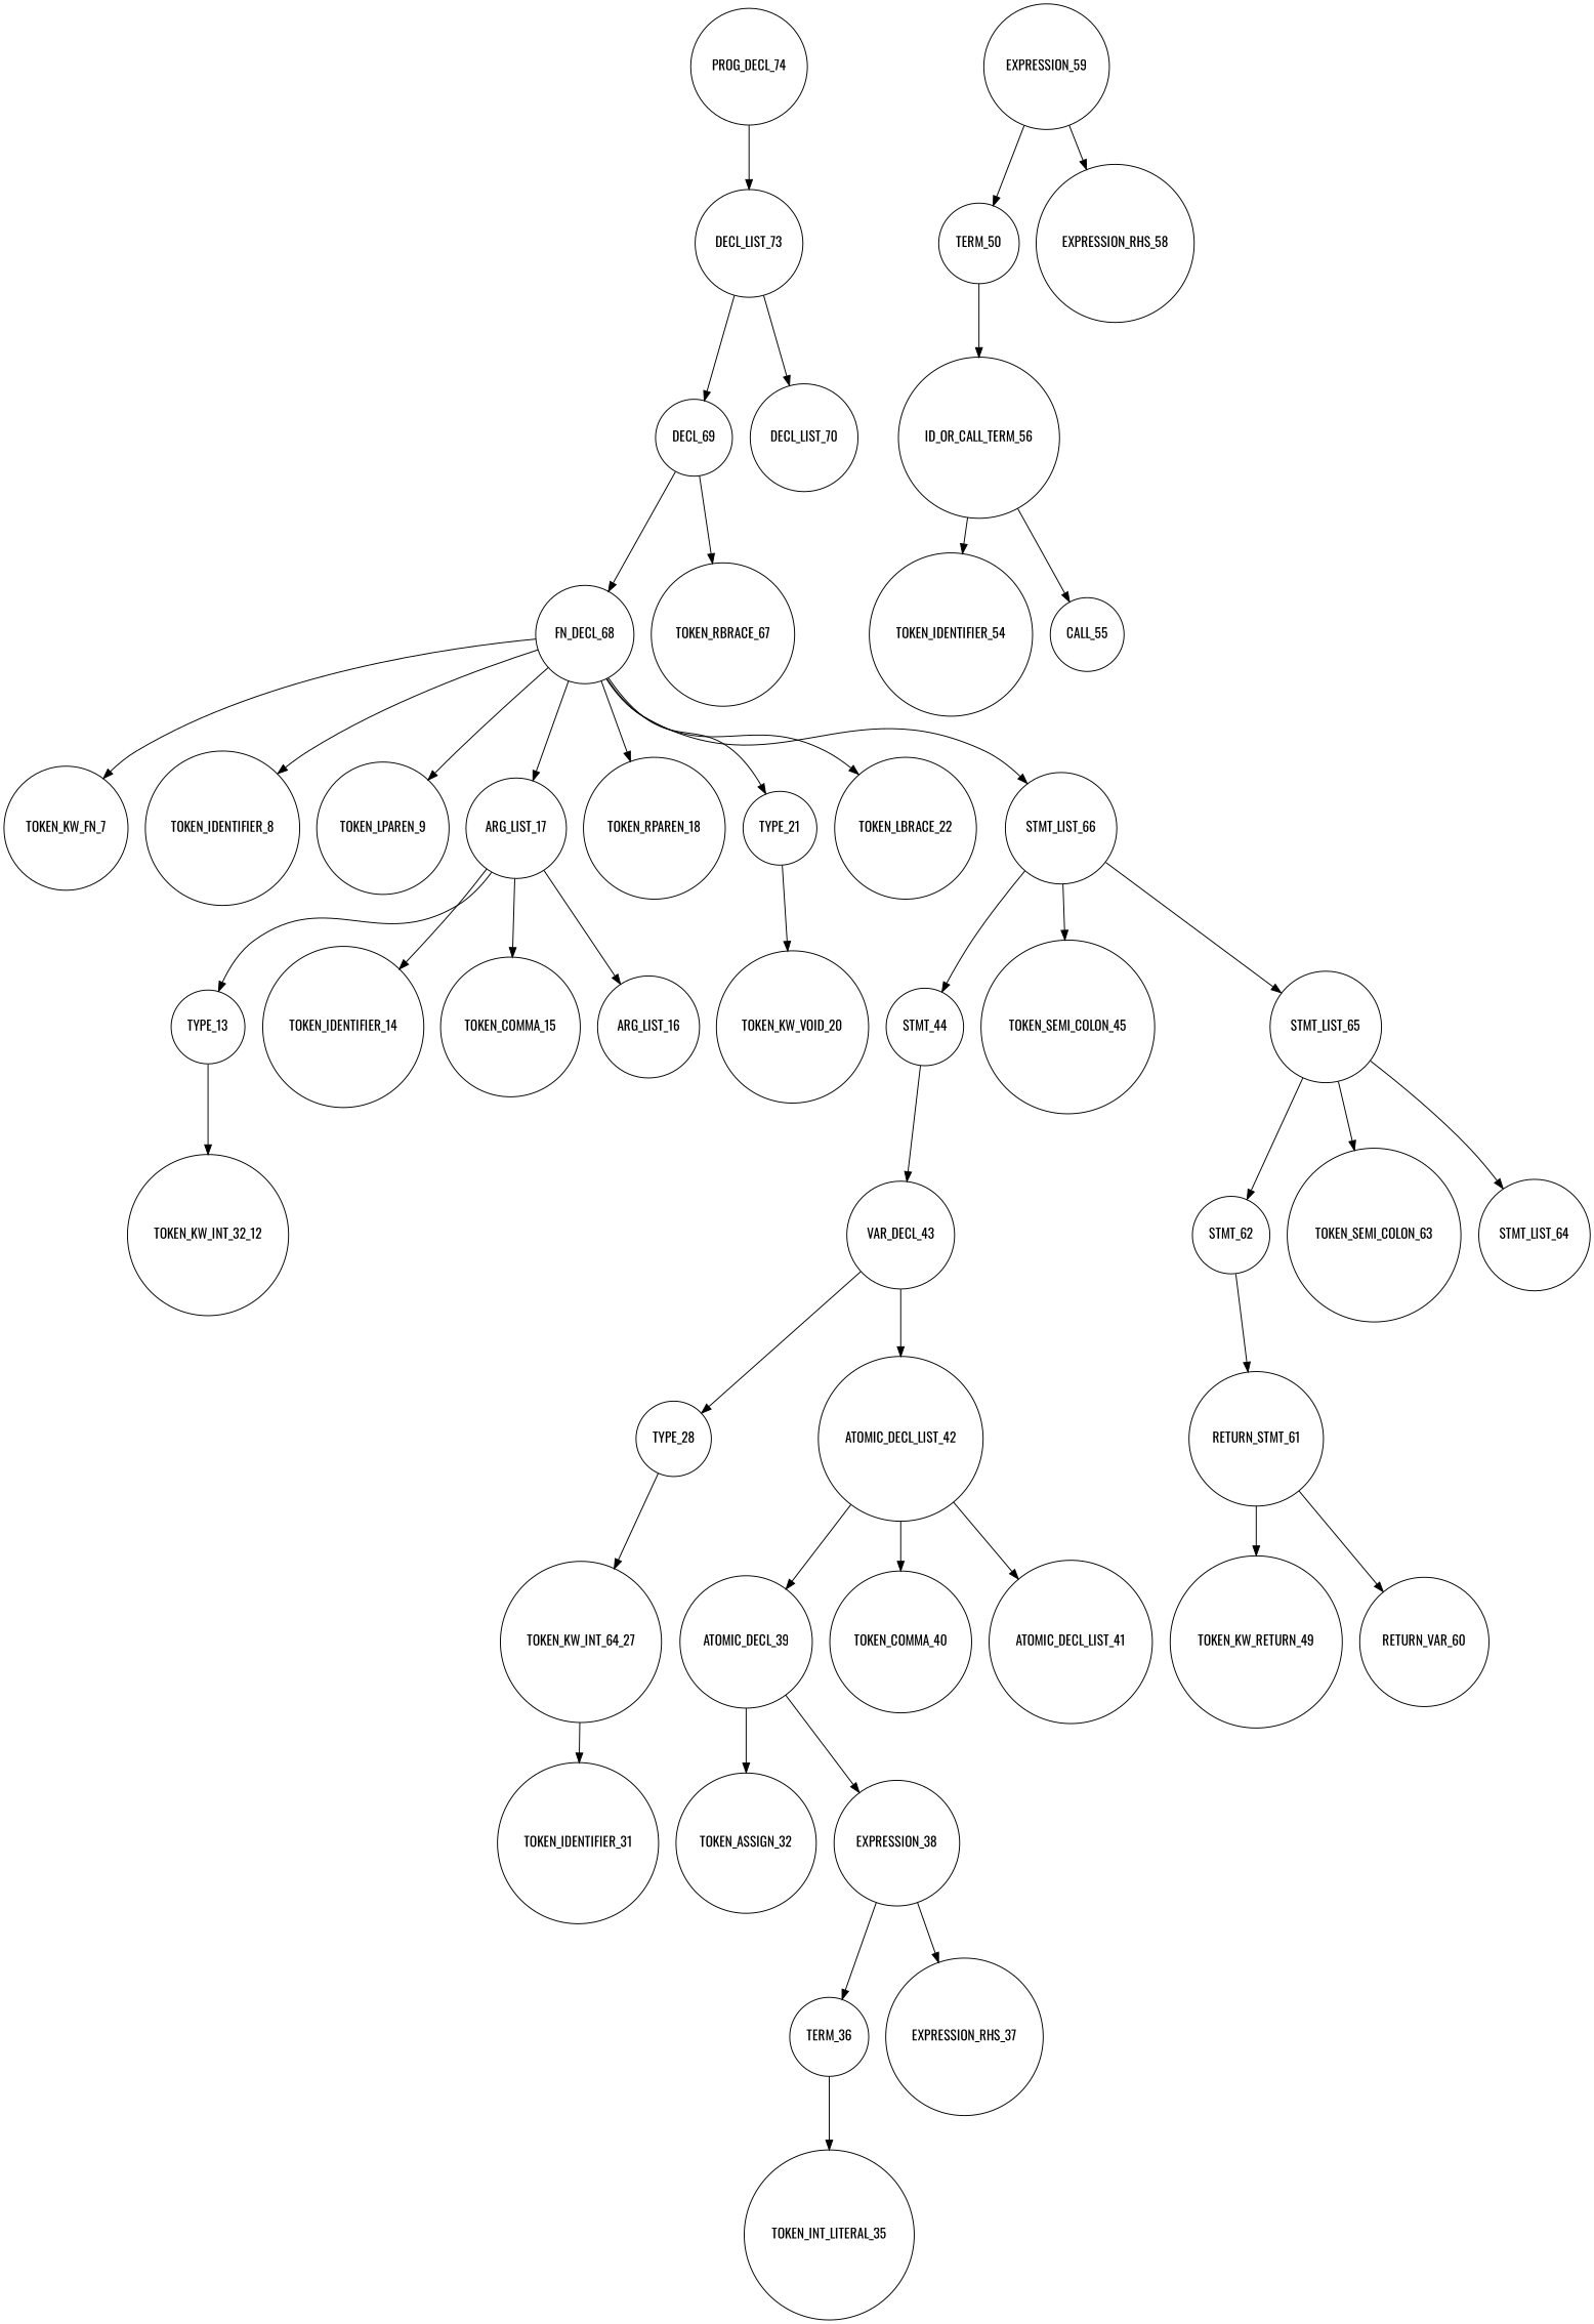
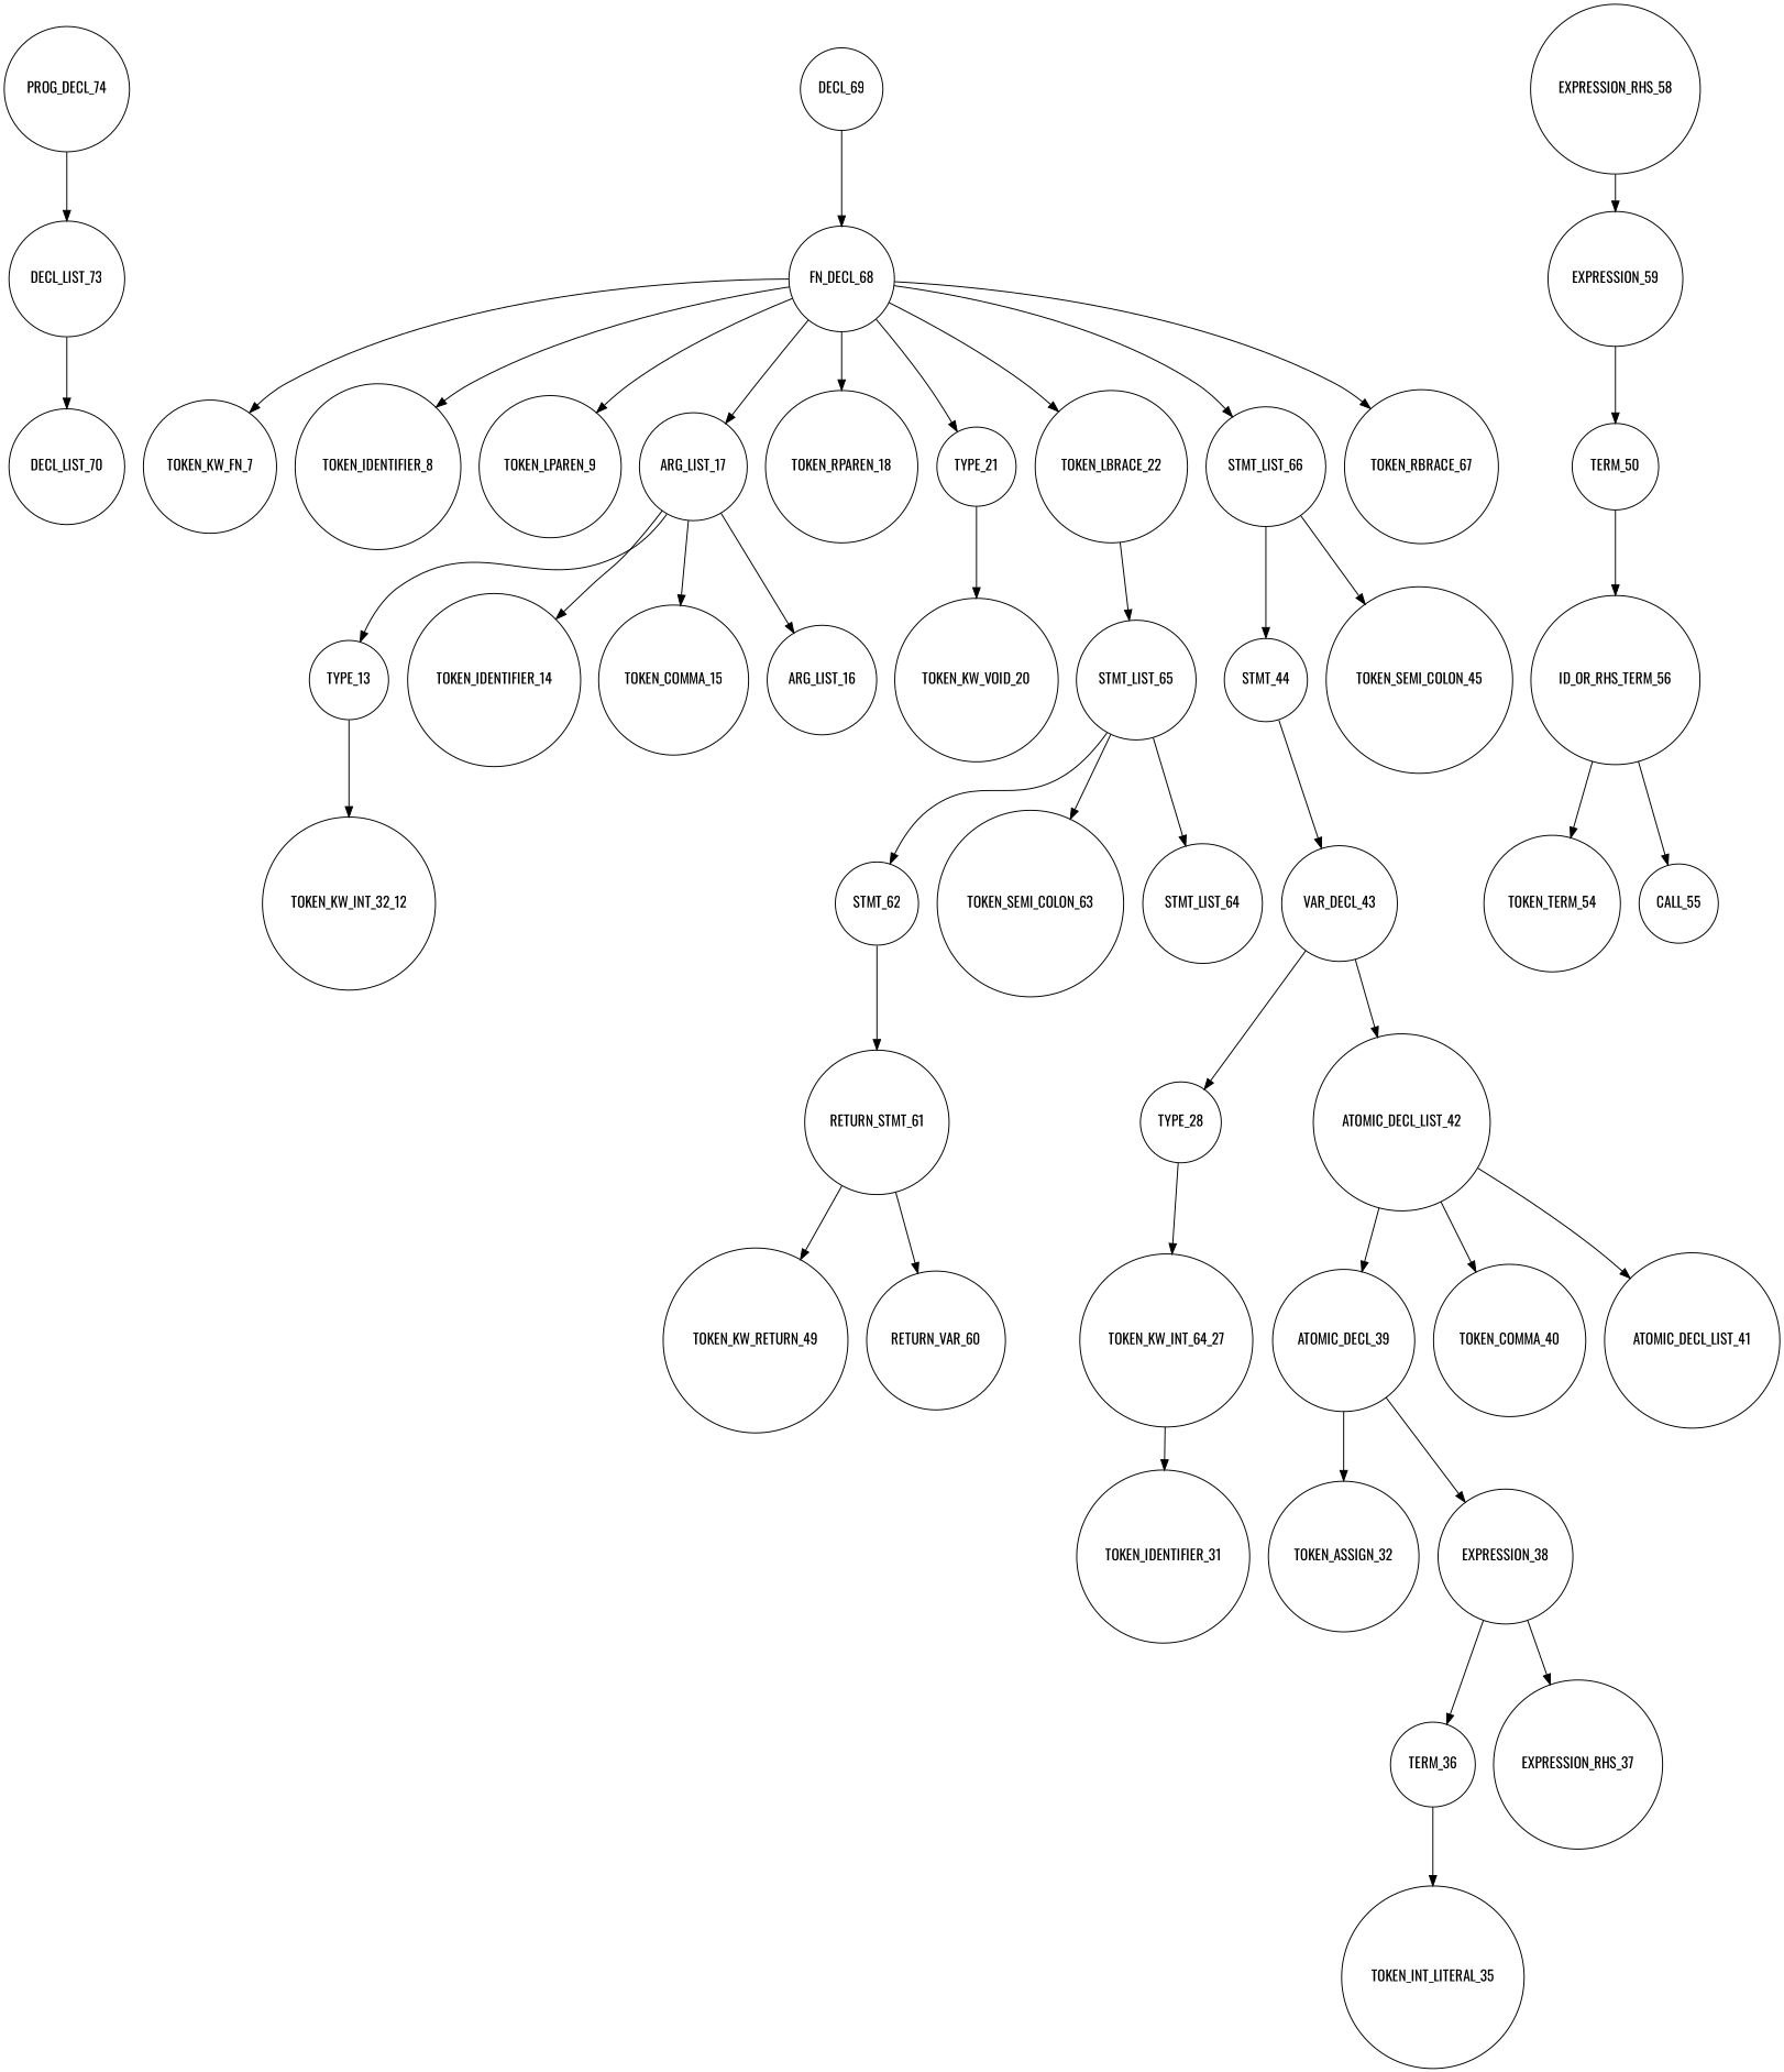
  digraph {
    fontname=Oswald
    node [fontname=Oswald shape=circle]
    edge [fontname=Oswald]
    PROG_DECL_74
    DECL_LIST_73
    DECL_69
    DECL_LIST_70
    FN_DECL_68
    TOKEN_KW_FN_7
    TOKEN_IDENTIFIER_8
    TOKEN_LPAREN_9
    ARG_LIST_17
    TOKEN_RPAREN_18
    TYPE_21
    TOKEN_LBRACE_22
    STMT_LIST_66
    TOKEN_RBRACE_67
    TYPE_13
    TOKEN_IDENTIFIER_14
    TOKEN_COMMA_15
    ARG_LIST_16
    TOKEN_KW_VOID_20
    STMT_44
    TOKEN_SEMI_COLON_45
    STMT_LIST_65
    TOKEN_KW_INT_32_12
    VAR_DECL_43
    STMT_62
    TOKEN_SEMI_COLON_63
    STMT_LIST_64
    TYPE_28
    ATOMIC_DECL_LIST_42
    RETURN_STMT_61
    TOKEN_KW_INT_64_27
    ATOMIC_DECL_39
    TOKEN_COMMA_40
    ATOMIC_DECL_LIST_41
    TOKEN_IDENTIFIER_31
    TOKEN_ASSIGN_32
    EXPRESSION_38
    TERM_36
    EXPRESSION_RHS_37
    TOKEN_INT_LITERAL_35
    TOKEN_KW_RETURN_49
    RETURN_VAR_60
    n43 [label=TERM_50]
    EXPRESSION_59
    EXPRESSION_RHS_58
-   ID_OR_CALL_TERM_56
-   TOKEN_IDENTIFIER_54
+   ID_OR_CALL_TERM_56 [label=ID_OR_RHS_TERM_56]
+   TOKEN_IDENTIFIER_54 [label=TOKEN_TERM_54]
    CALL_55
    PROG_DECL_74 -> DECL_LIST_73
-   DECL_LIST_73 -> DECL_69
    DECL_LIST_73 -> DECL_LIST_70
    DECL_69 -> FN_DECL_68
    FN_DECL_68 -> TOKEN_KW_FN_7
    FN_DECL_68 -> TOKEN_IDENTIFIER_8
    FN_DECL_68 -> TOKEN_LPAREN_9
    FN_DECL_68 -> ARG_LIST_17
    FN_DECL_68 -> TOKEN_RPAREN_18
    FN_DECL_68 -> TYPE_21
    FN_DECL_68 -> TOKEN_LBRACE_22
    FN_DECL_68 -> STMT_LIST_66
-   DECL_69 -> TOKEN_RBRACE_67
+   FN_DECL_68 -> TOKEN_RBRACE_67
    ARG_LIST_17 -> TYPE_13
    ARG_LIST_17 -> TOKEN_IDENTIFIER_14
    ARG_LIST_17 -> TOKEN_COMMA_15
    ARG_LIST_17 -> ARG_LIST_16
    TYPE_21 -> TOKEN_KW_VOID_20
    STMT_LIST_66 -> STMT_44
    STMT_LIST_66 -> TOKEN_SEMI_COLON_45
-   STMT_LIST_66 -> STMT_LIST_65
+   TOKEN_LBRACE_22 -> STMT_LIST_65
    TYPE_13 -> TOKEN_KW_INT_32_12
    STMT_44 -> VAR_DECL_43
    STMT_LIST_65 -> STMT_62
    STMT_LIST_65 -> TOKEN_SEMI_COLON_63
    STMT_LIST_65 -> STMT_LIST_64
    VAR_DECL_43 -> TYPE_28
    VAR_DECL_43 -> ATOMIC_DECL_LIST_42
    STMT_62 -> RETURN_STMT_61
    TYPE_28 -> TOKEN_KW_INT_64_27
    ATOMIC_DECL_LIST_42 -> ATOMIC_DECL_39
    ATOMIC_DECL_LIST_42 -> TOKEN_COMMA_40
    ATOMIC_DECL_LIST_42 -> ATOMIC_DECL_LIST_41
    RETURN_STMT_61 -> TOKEN_KW_RETURN_49
    RETURN_STMT_61 -> RETURN_VAR_60
    TOKEN_KW_INT_64_27 -> TOKEN_IDENTIFIER_31
    ATOMIC_DECL_39 -> TOKEN_ASSIGN_32
    ATOMIC_DECL_39 -> EXPRESSION_38
    EXPRESSION_38 -> TERM_36
    EXPRESSION_38 -> EXPRESSION_RHS_37
    TERM_36 -> TOKEN_INT_LITERAL_35
    n43 -> ID_OR_CALL_TERM_56
    EXPRESSION_59 -> n43
-   EXPRESSION_59 -> EXPRESSION_RHS_58
+   EXPRESSION_RHS_58 -> EXPRESSION_59
    ID_OR_CALL_TERM_56 -> TOKEN_IDENTIFIER_54
    ID_OR_CALL_TERM_56 -> CALL_55
  }
